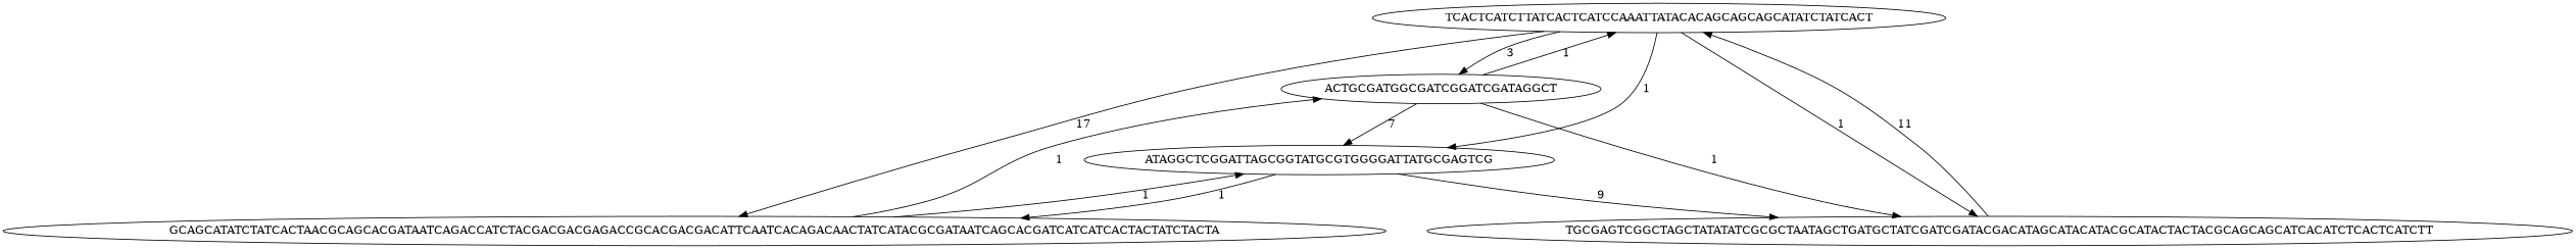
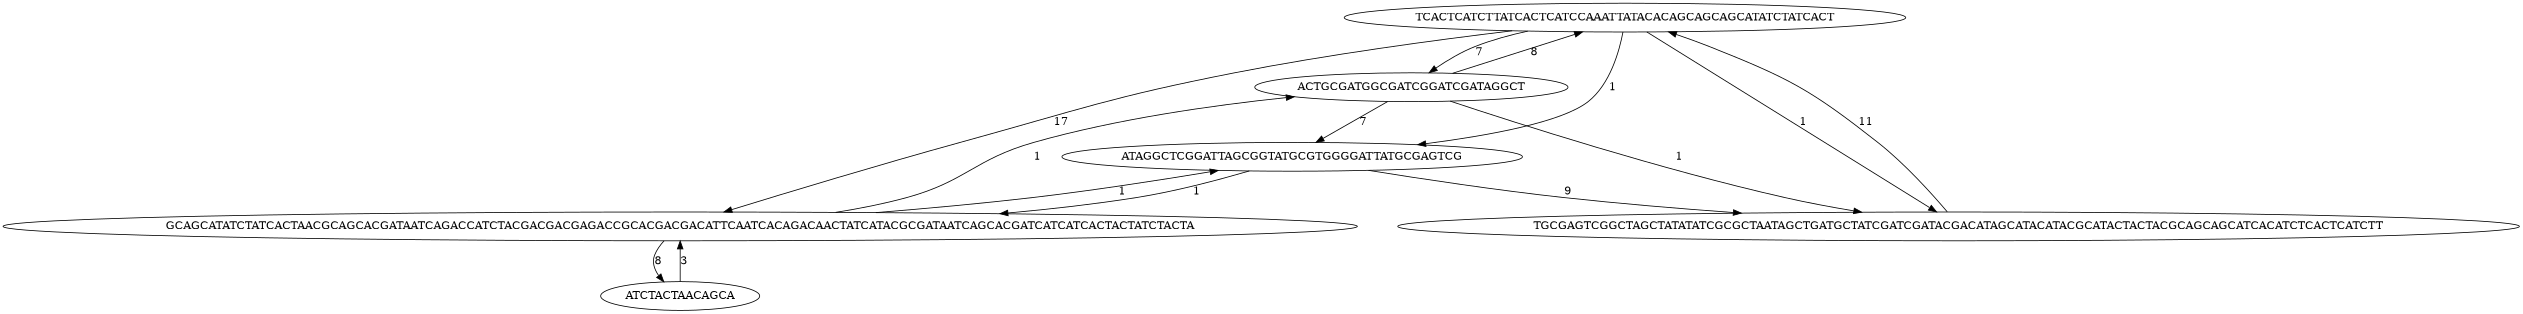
  digraph {
    nodesep=0.7
    TCACTCATCTTATCACTCATCCAAATTATACACAGCAGCAGCATATCTATCACT
    ACTGCGATGGCGATCGGATCGATAGGCT
    TGCGAGTCGGCTAGCTATATATCGCGCTAATAGCTGATGCTATCGATCGATACGACATAGCATACATACGCATACTACTACGCAGCAGCATCACATCTCACTCATCTT
    GCAGCATATCTATCACTAACGCAGCACGATAATCAGACCATCTACGACGACGAGACCGCACGACGACATTCAATCACAGACAACTATCATACGCGATAATCAGCACGATCATCATCACTACTATCTACTA
    ATAGGCTCGGATTAGCGGTATGCGTGGGGATTATGCGAGTCG
-   TCACTCATCTTATCACTCATCCAAATTATACACAGCAGCAGCATATCTATCACT -> ACTGCGATGGCGATCGGATCGATAGGCT [label=3]
+   ATCTACTAACAGCA
+   TCACTCATCTTATCACTCATCCAAATTATACACAGCAGCAGCATATCTATCACT -> ACTGCGATGGCGATCGGATCGATAGGCT [label=7]
    TCACTCATCTTATCACTCATCCAAATTATACACAGCAGCAGCATATCTATCACT -> TGCGAGTCGGCTAGCTATATATCGCGCTAATAGCTGATGCTATCGATCGATACGACATAGCATACATACGCATACTACTACGCAGCAGCATCACATCTCACTCATCTT [label=1]
    TCACTCATCTTATCACTCATCCAAATTATACACAGCAGCAGCATATCTATCACT -> GCAGCATATCTATCACTAACGCAGCACGATAATCAGACCATCTACGACGACGAGACCGCACGACGACATTCAATCACAGACAACTATCATACGCGATAATCAGCACGATCATCATCACTACTATCTACTA [label=17]
    TCACTCATCTTATCACTCATCCAAATTATACACAGCAGCAGCATATCTATCACT -> ATAGGCTCGGATTAGCGGTATGCGTGGGGATTATGCGAGTCG [label=1]
-   ACTGCGATGGCGATCGGATCGATAGGCT -> TCACTCATCTTATCACTCATCCAAATTATACACAGCAGCAGCATATCTATCACT [label=1]
+   ACTGCGATGGCGATCGGATCGATAGGCT -> TCACTCATCTTATCACTCATCCAAATTATACACAGCAGCAGCATATCTATCACT [label=8]
    ACTGCGATGGCGATCGGATCGATAGGCT -> TGCGAGTCGGCTAGCTATATATCGCGCTAATAGCTGATGCTATCGATCGATACGACATAGCATACATACGCATACTACTACGCAGCAGCATCACATCTCACTCATCTT [label=1]
    ACTGCGATGGCGATCGGATCGATAGGCT -> ATAGGCTCGGATTAGCGGTATGCGTGGGGATTATGCGAGTCG [label=7]
    TGCGAGTCGGCTAGCTATATATCGCGCTAATAGCTGATGCTATCGATCGATACGACATAGCATACATACGCATACTACTACGCAGCAGCATCACATCTCACTCATCTT -> TCACTCATCTTATCACTCATCCAAATTATACACAGCAGCAGCATATCTATCACT [label=11]
    GCAGCATATCTATCACTAACGCAGCACGATAATCAGACCATCTACGACGACGAGACCGCACGACGACATTCAATCACAGACAACTATCATACGCGATAATCAGCACGATCATCATCACTACTATCTACTA -> ACTGCGATGGCGATCGGATCGATAGGCT [label=1]
    GCAGCATATCTATCACTAACGCAGCACGATAATCAGACCATCTACGACGACGAGACCGCACGACGACATTCAATCACAGACAACTATCATACGCGATAATCAGCACGATCATCATCACTACTATCTACTA -> ATAGGCTCGGATTAGCGGTATGCGTGGGGATTATGCGAGTCG [label=1]
+   GCAGCATATCTATCACTAACGCAGCACGATAATCAGACCATCTACGACGACGAGACCGCACGACGACATTCAATCACAGACAACTATCATACGCGATAATCAGCACGATCATCATCACTACTATCTACTA -> ATCTACTAACAGCA [label=8]
    ATAGGCTCGGATTAGCGGTATGCGTGGGGATTATGCGAGTCG -> TGCGAGTCGGCTAGCTATATATCGCGCTAATAGCTGATGCTATCGATCGATACGACATAGCATACATACGCATACTACTACGCAGCAGCATCACATCTCACTCATCTT [label=9]
    ATAGGCTCGGATTAGCGGTATGCGTGGGGATTATGCGAGTCG -> GCAGCATATCTATCACTAACGCAGCACGATAATCAGACCATCTACGACGACGAGACCGCACGACGACATTCAATCACAGACAACTATCATACGCGATAATCAGCACGATCATCATCACTACTATCTACTA [label=1]
+   ATCTACTAACAGCA -> GCAGCATATCTATCACTAACGCAGCACGATAATCAGACCATCTACGACGACGAGACCGCACGACGACATTCAATCACAGACAACTATCATACGCGATAATCAGCACGATCATCATCACTACTATCTACTA [label=3]
  }
